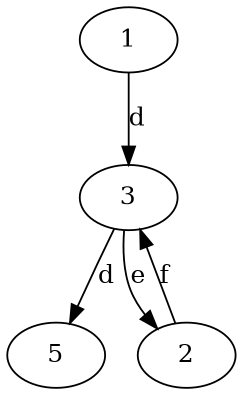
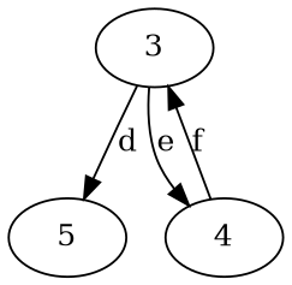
  digraph {
-   1
    3
    5
-   4 [label=2]
-   1 -> 3 [label=d]
+   4
    3 -> 5 [label=d]
    3 -> 4 [label=e]
    4 -> 3 [label=f]
  }
